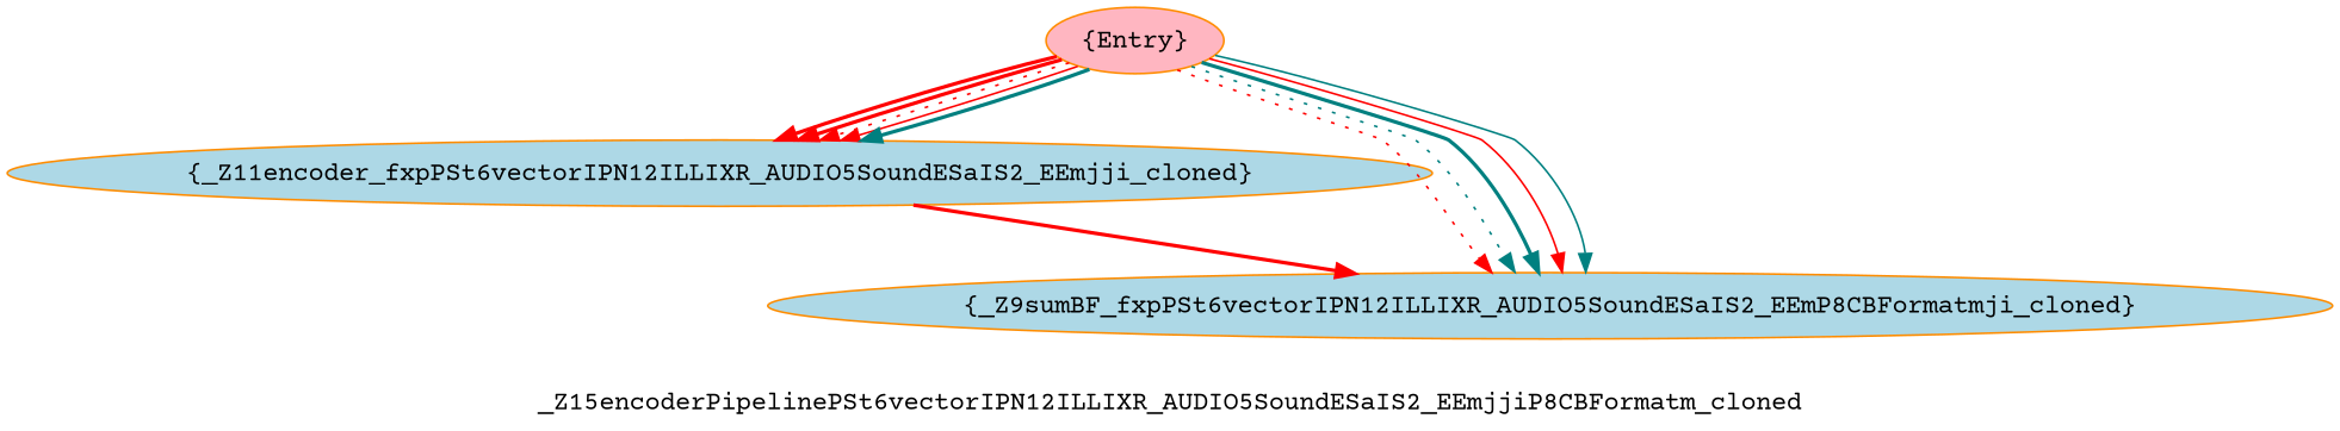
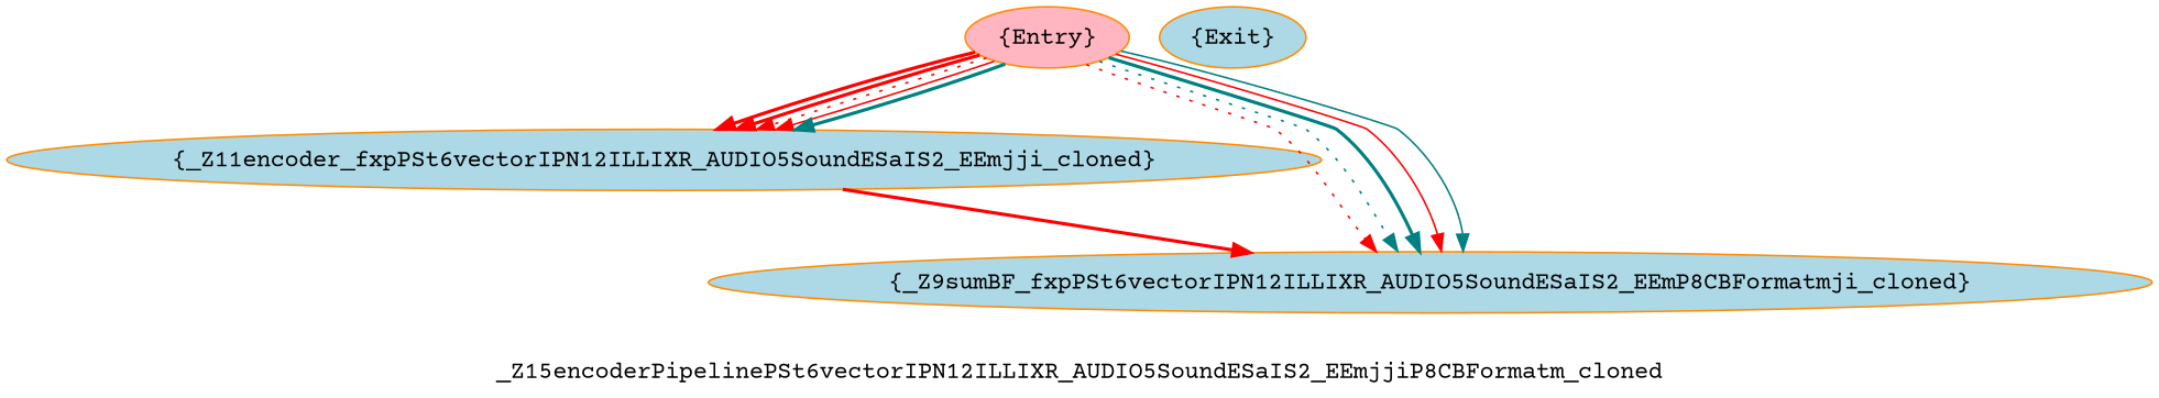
  digraph {
    compound=true
    label=_Z15encoderPipelinePSt6vectorIPN12ILLIXR_AUDIO5SoundESaIS2_EEmjjiP8CBFormatm_cloned
    fontname="Courier Prime"
    node [shape=oval style=filled fillcolor=lightblue color=darkorange fontname="Courier Prime"]
    edge [color=red style=bold fontname="Courier Prime"]
    n1 [label="{Entry}" fillcolor=lightpink]
    n2 [label="{_Z11encoder_fxpPSt6vectorIPN12ILLIXR_AUDIO5SoundESaIS2_EEmjji_cloned}"]
    n3 [label="{_Z9sumBF_fxpPSt6vectorIPN12ILLIXR_AUDIO5SoundESaIS2_EEmP8CBFormatmji_cloned}"]
+   n4 [label="{Exit}"]
    n1 -> n2
    n1 -> n2
    n1 -> n2 [style=dotted]
    n1 -> n2 [style=solid]
    n1 -> n2 [color=teal]
    n1 -> n3 [style=dotted]
    n1 -> n3 [color=teal style=dotted]
    n1 -> n3 [color=teal]
    n1 -> n3 [style=solid]
    n1 -> n3 [color=teal style=solid]
    n2 -> n3
  }
